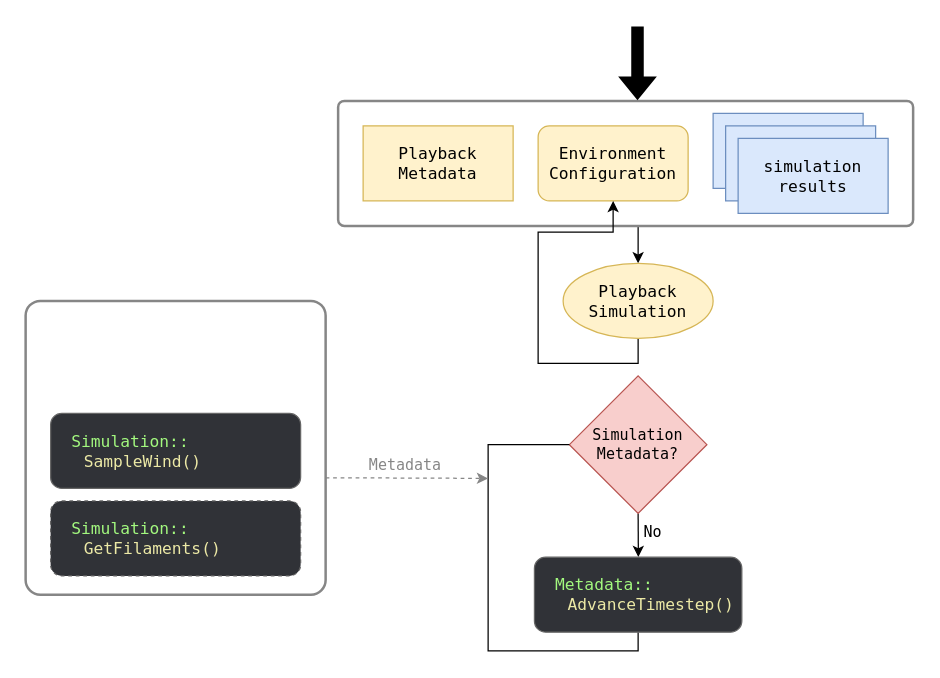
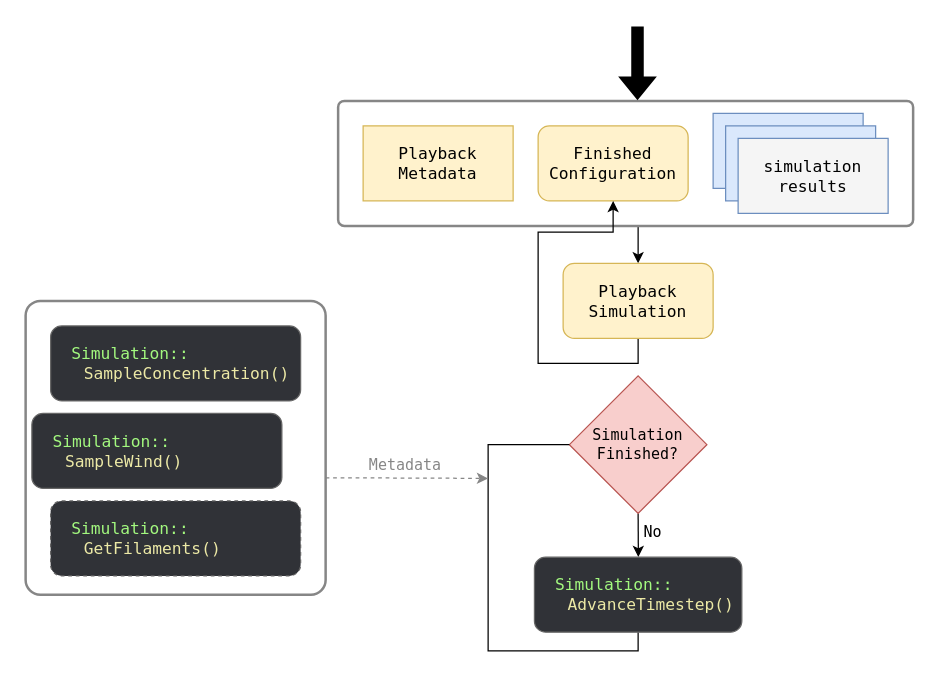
  <mxCell id="0" />
  <mxCell id="1" parent="0" />
  <mxCell id="2" value="" style="rounded=1;whiteSpace=wrap;html=1;fillColor=none;strokeWidth=2;arcSize=5;strokeColor=#868686;" parent="1" vertex="1"><mxGeometry x="20" y="240" width="240" height="235" as="geometry" /></mxCell>
  <mxCell id="3" style="edgeStyle=orthogonalEdgeStyle;rounded=0;orthogonalLoop=1;jettySize=auto;html=1;exitX=0.5;exitY=1;exitDx=0;exitDy=0;" parent="1" source="4" target="9" edge="1"><mxGeometry relative="1" as="geometry"><mxPoint x="510.059" y="200" as="targetPoint" /><Array as="points"><mxPoint x="510" y="180" /></Array></mxGeometry></mxCell>
  <mxCell id="4" value="" style="rounded=1;whiteSpace=wrap;html=1;fillColor=none;strokeWidth=2;arcSize=5;strokeColor=#868686;" parent="1" vertex="1"><mxGeometry x="270" y="80" width="460" height="100" as="geometry" /></mxCell>
  <mxCell id="5" value="Playback&lt;div&gt;Metadata&lt;/div&gt;" style="whiteSpace=wrap;html=1;fillColor=#fff2cc;strokeColor=#d6b656;fontSize=13;fontFamily=Droid Sans Mono, monospace, monospace;rounded=0;" parent="1" vertex="1"><mxGeometry x="290" y="100" width="120" height="60" as="geometry" /></mxCell>
  <mxCell id="6" value="" style="shape=flexArrow;endArrow=classic;html=1;rounded=0;fillColor=#000000;strokeColor=none;entryX=0.5;entryY=0;entryDx=0;entryDy=0;" parent="1" edge="1"><mxGeometry width="50" height="50" relative="1" as="geometry"><mxPoint x="509.5" as="sourcePoint" y="20" /><mxPoint x="509.5" y="80" as="targetPoint" /></mxGeometry></mxCell>
- <mxCell id="7" value="Environment Configuration" style="rounded=1;whiteSpace=wrap;html=1;fillColor=#fff2cc;strokeColor=#d6b656;fontSize=13;fontFamily=Droid Sans Mono, monospace, monospace;" parent="1" vertex="1"><mxGeometry x="430" y="100" width="120" height="60" as="geometry" /></mxCell>
+ <mxCell id="7" value="Finished Configuration" style="rounded=1;whiteSpace=wrap;html=1;fillColor=#fff2cc;strokeColor=#d6b656;fontSize=13;fontFamily=Droid Sans Mono, monospace, monospace;" parent="1" vertex="1"><mxGeometry x="430" y="100" width="120" height="60" as="geometry" /></mxCell>
  <mxCell id="8" style="edgeStyle=orthogonalEdgeStyle;rounded=0;orthogonalLoop=1;jettySize=auto;html=1;exitX=0.5;exitY=1;exitDx=0;exitDy=0;" parent="1" source="9" target="7" edge="1"><mxGeometry relative="1" as="geometry" /></mxCell>
- <mxCell id="9" value="Playback Simulation" style="ellipse;whiteSpace=wrap;html=1;fillColor=#fff2cc;strokeColor=#d6b656;fontSize=13;fontFamily=Droid Sans Mono, monospace, monospace;" parent="1" vertex="1"><mxGeometry x="450" y="210" width="120" height="60" as="geometry" /></mxCell>
+ <mxCell id="9" value="Playback Simulation" style="rounded=1;whiteSpace=wrap;html=1;fillColor=#fff2cc;strokeColor=#d6b656;fontSize=13;fontFamily=Droid Sans Mono, monospace, monospace;" parent="1" vertex="1"><mxGeometry x="450" y="210" width="120" height="60" as="geometry" /></mxCell>
  <mxCell id="10" style="edgeStyle=orthogonalEdgeStyle;rounded=0;orthogonalLoop=1;jettySize=auto;html=1;exitX=0.5;exitY=1;exitDx=0;exitDy=0;" parent="1" source="11" edge="1"><mxGeometry relative="1" as="geometry"><mxPoint x="510.19" y="445" as="targetPoint" /></mxGeometry></mxCell>
- <mxCell id="11" value="Simulation Metadata?" style="rhombus;whiteSpace=wrap;html=1;fillColor=#f8cecc;strokeColor=#b85450;fontFamily=Droid Sans Mono, monospace, monospace;" parent="1" vertex="1"><mxGeometry x="455" y="300" width="110" height="110" as="geometry" /></mxCell>
+ <mxCell id="11" value="Simulation Finished?" style="rhombus;whiteSpace=wrap;html=1;fillColor=#f8cecc;strokeColor=#b85450;fontFamily=Droid Sans Mono, monospace, monospace;" parent="1" vertex="1"><mxGeometry x="455" y="300" width="110" height="110" as="geometry" /></mxCell>
  <mxCell id="12" style="edgeStyle=orthogonalEdgeStyle;rounded=0;orthogonalLoop=1;jettySize=auto;html=1;exitX=0.5;exitY=1;exitDx=0;exitDy=0;entryX=0;entryY=0.5;entryDx=0;entryDy=0;endArrow=none;" parent="1" source="13" target="11" edge="1"><mxGeometry relative="1" as="geometry"><mxPoint x="390" y="365" as="targetPoint" /><Array as="points"><mxPoint x="510" y="520" /><mxPoint x="390" y="520" /><mxPoint x="390" y="355" /></Array></mxGeometry></mxCell>
- <mxCell id="13" value="&lt;blockquote style=&quot;margin: 0px 0px 0px 15px; border: none; padding: 0px;&quot;&gt;&lt;font face=&quot;Droid Sans Mono, monospace, monospace&quot; style=&quot;color: rgb(163, 249, 127); font-size: 13px;&quot;&gt;&lt;font style=&quot;&quot;&gt;Metadata&lt;/font&gt;::&lt;/font&gt;&lt;div style=&quot;margin-left: 10px;&quot;&gt;&lt;font face=&quot;Droid Sans Mono, monospace, monospace&quot; style=&quot;color: rgb(236, 233, 166); font-size: 13px;&quot;&gt;AdvanceTimestep()&lt;/font&gt;&lt;/div&gt;&lt;/blockquote&gt;" style="rounded=1;whiteSpace=wrap;html=1;fillColor=#303237;strokeColor=#666666;fontColor=#333333;align=left;" parent="1" vertex="1"><mxGeometry x="427.04" y="445" width="165.93" height="60" as="geometry" /></mxCell>
+ <mxCell id="13" value="&lt;blockquote style=&quot;margin: 0px 0px 0px 15px; border: none; padding: 0px;&quot;&gt;&lt;font face=&quot;Droid Sans Mono, monospace, monospace&quot; style=&quot;color: rgb(163, 249, 127); font-size: 13px;&quot;&gt;&lt;font style=&quot;&quot;&gt;Simulation&lt;/font&gt;::&lt;/font&gt;&lt;div style=&quot;margin-left: 10px;&quot;&gt;&lt;font face=&quot;Droid Sans Mono, monospace, monospace&quot; style=&quot;color: rgb(236, 233, 166); font-size: 13px;&quot;&gt;AdvanceTimestep()&lt;/font&gt;&lt;/div&gt;&lt;/blockquote&gt;" style="rounded=1;whiteSpace=wrap;html=1;fillColor=#303237;strokeColor=#666666;fontColor=#333333;align=left;" parent="1" vertex="1"><mxGeometry x="427.04" y="445" width="165.93" height="60" as="geometry" /></mxCell>
  <mxCell id="14" value="No" style="text;html=1;align=center;verticalAlign=middle;whiteSpace=wrap;rounded=0;fontFamily=Droid Sans Mono, monospace, monospace;" parent="1" vertex="1"><mxGeometry x="492.03" y="410" width="60" height="30" as="geometry" /></mxCell>
  <mxCell id="15" value="" style="rounded=0;whiteSpace=wrap;html=1;fillColor=#dae8fc;strokeColor=#6c8ebf;fontSize=13;fontFamily=Droid Sans Mono, monospace, monospace;" parent="1" vertex="1"><mxGeometry x="570" y="90" width="120" height="60" as="geometry" /></mxCell>
  <mxCell id="16" value="" style="rounded=0;whiteSpace=wrap;html=1;fillColor=#dae8fc;strokeColor=#6c8ebf;fontSize=13;fontFamily=Droid Sans Mono, monospace, monospace;" parent="1" vertex="1"><mxGeometry x="580" y="100" width="120" height="60" as="geometry" /></mxCell>
- <mxCell id="17" value="simulation results" style="rounded=0;whiteSpace=wrap;html=1;fillColor=#dae8fc;strokeColor=#6c8ebf;fontSize=13;fontFamily=Droid Sans Mono, monospace, monospace;" parent="1" vertex="1"><mxGeometry x="590" y="110" width="120" height="60" as="geometry" /></mxCell>
- <mxCell id="19" value="&lt;blockquote style=&quot;margin: 0px 0px 0px 15px; border: none; padding: 0px;&quot;&gt;&lt;font face=&quot;Droid Sans Mono, monospace, monospace&quot; style=&quot;color: rgb(163, 249, 127); font-size: 13px;&quot;&gt;&lt;font style=&quot;&quot;&gt;Simulation&lt;/font&gt;::&lt;/font&gt;&lt;div style=&quot;margin-left: 10px;&quot;&gt;&lt;font face=&quot;Droid Sans Mono, monospace, monospace&quot; style=&quot;color: rgb(236, 233, 166); font-size: 13px;&quot;&gt;SampleWind()&lt;/font&gt;&lt;/div&gt;&lt;/blockquote&gt;" style="rounded=1;whiteSpace=wrap;html=1;fillColor=#303237;strokeColor=#666666;fontColor=#333333;align=left;" parent="1" vertex="1"><mxGeometry x="40" y="330" width="200" height="60" as="geometry" /></mxCell>
+ <mxCell id="17" value="simulation results" style="rounded=0;whiteSpace=wrap;html=1;fillColor=#f5f5f5;strokeColor=#6c8ebf;fontSize=13;fontFamily=Droid Sans Mono, monospace, monospace;" parent="1" vertex="1"><mxGeometry x="590" y="110" width="120" height="60" as="geometry" /></mxCell>
+ <mxCell id="18" value="&lt;blockquote style=&quot;margin: 0px 0px 0px 15px; border: none; padding: 0px;&quot;&gt;&lt;font face=&quot;Droid Sans Mono, monospace, monospace&quot; style=&quot;color: rgb(163, 249, 127); font-size: 13px;&quot;&gt;&lt;font style=&quot;&quot;&gt;Simulation&lt;/font&gt;::&lt;/font&gt;&lt;div style=&quot;margin-left: 10px;&quot;&gt;&lt;font face=&quot;Droid Sans Mono, monospace, monospace&quot; style=&quot;color: rgb(236, 233, 166); font-size: 13px;&quot;&gt;SampleConcentration()&lt;/font&gt;&lt;/div&gt;&lt;/blockquote&gt;" style="rounded=1;whiteSpace=wrap;html=1;fillColor=#303237;strokeColor=#666666;fontColor=#333333;align=left;" parent="1" vertex="1"><mxGeometry x="40" y="260" width="200" height="60" as="geometry" /></mxCell>
+ <mxCell id="19" value="&lt;blockquote style=&quot;margin: 0px 0px 0px 15px; border: none; padding: 0px;&quot;&gt;&lt;font face=&quot;Droid Sans Mono, monospace, monospace&quot; style=&quot;color: rgb(163, 249, 127); font-size: 13px;&quot;&gt;&lt;font style=&quot;&quot;&gt;Simulation&lt;/font&gt;::&lt;/font&gt;&lt;div style=&quot;margin-left: 10px;&quot;&gt;&lt;font face=&quot;Droid Sans Mono, monospace, monospace&quot; style=&quot;color: rgb(236, 233, 166); font-size: 13px;&quot;&gt;SampleWind()&lt;/font&gt;&lt;/div&gt;&lt;/blockquote&gt;" style="rounded=1;whiteSpace=wrap;html=1;fillColor=#303237;strokeColor=#666666;fontColor=#333333;align=left;" parent="1" vertex="1"><mxGeometry x="25" y="330" width="200" height="60" as="geometry" /></mxCell>
  <mxCell id="20" value="&lt;blockquote style=&quot;margin: 0px 0px 0px 15px; border: none; padding: 0px;&quot;&gt;&lt;font face=&quot;Droid Sans Mono, monospace, monospace&quot; style=&quot;color: rgb(163, 249, 127); font-size: 13px;&quot;&gt;&lt;font style=&quot;&quot;&gt;Simulation&lt;/font&gt;::&lt;/font&gt;&lt;div style=&quot;margin-left: 10px;&quot;&gt;&lt;font face=&quot;Droid Sans Mono, monospace, monospace&quot; style=&quot;color: rgb(236, 233, 166); font-size: 13px;&quot;&gt;GetFilaments()&lt;/font&gt;&lt;/div&gt;&lt;/blockquote&gt;" style="rounded=1;whiteSpace=wrap;html=1;fillColor=#303237;strokeColor=#666666;fontColor=#333333;align=left;dashed=1;" parent="1" vertex="1"><mxGeometry x="40" y="400" width="200" height="60" as="geometry" /></mxCell>
  <mxCell id="21" value="" style="endArrow=classic;html=1;rounded=0;exitX=1;exitY=0.5;exitDx=0;exitDy=0;dashed=1;strokeColor=#868686;" parent="1" edge="1"><mxGeometry width="50" height="50" relative="1" as="geometry"><mxPoint x="260" y="381.5" as="sourcePoint" /><mxPoint x="390" y="382" as="targetPoint" /></mxGeometry></mxCell>
  <mxCell id="22" value="&lt;font style=&quot;color: rgb(134, 134, 134);&quot;&gt;Metadata&lt;/font&gt;" style="text;html=1;align=center;verticalAlign=middle;whiteSpace=wrap;rounded=0;fontFamily=Droid Sans Mono, monospace, monospace;" parent="1" vertex="1"><mxGeometry x="279" y="357" width="90" height="30" as="geometry" /></mxCell>
